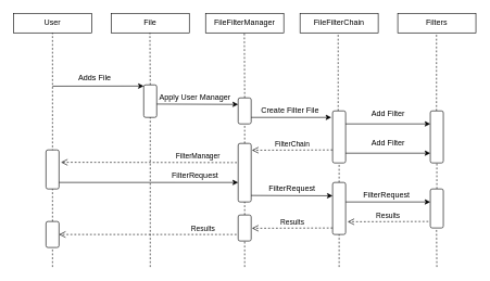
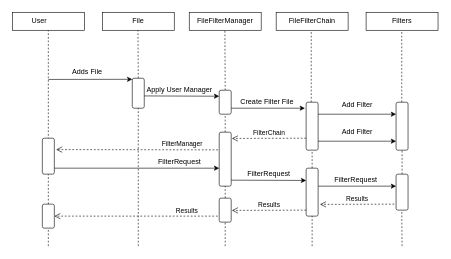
  <mxCell id="0" />
  <mxCell id="1" parent="0" />
  <mxCell id="2" value="" style="rounded=0;whiteSpace=wrap;html=1;" vertex="1" parent="1"><mxGeometry x="20" y="20" width="120" height="30" as="geometry" /></mxCell>
- <mxCell id="3" value="User" style="text;html=1;strokeColor=none;fillColor=none;align=center;verticalAlign=middle;whiteSpace=wrap;rounded=0;" vertex="1" parent="1"><mxGeometry x="60" y="25" width="40" height="20" as="geometry" /></mxCell>
+ <mxCell id="3" value="User" style="text;html=1;strokeColor=none;fillColor=none;align=center;verticalAlign=middle;whiteSpace=wrap;rounded=0;" vertex="1" parent="1"><mxGeometry x="45" y="25" width="40" height="20" as="geometry" /></mxCell>
  <mxCell id="4" value="" style="rounded=0;whiteSpace=wrap;html=1;" vertex="1" parent="1"><mxGeometry x="460" y="20" width="120" height="30" as="geometry" /></mxCell>
  <mxCell id="5" value="FileFilterChain" style="text;html=1;strokeColor=none;fillColor=none;align=center;verticalAlign=middle;whiteSpace=wrap;rounded=0;" vertex="1" parent="1"><mxGeometry x="500" y="25" width="40" height="20" as="geometry" /></mxCell>
  <mxCell id="6" value="" style="rounded=0;whiteSpace=wrap;html=1;" vertex="1" parent="1"><mxGeometry x="315" y="20" width="120" height="30" as="geometry" /></mxCell>
  <mxCell id="7" value="FileFilterManager" style="text;html=1;strokeColor=none;fillColor=none;align=center;verticalAlign=middle;whiteSpace=wrap;rounded=0;" vertex="1" parent="1"><mxGeometry x="355" y="25" width="40" height="20" as="geometry" /></mxCell>
  <mxCell id="8" value="" style="rounded=0;whiteSpace=wrap;html=1;" vertex="1" parent="1"><mxGeometry x="610" y="20" width="120" height="30" as="geometry" /></mxCell>
  <mxCell id="9" value="Filters" style="text;html=1;strokeColor=none;fillColor=none;align=center;verticalAlign=middle;whiteSpace=wrap;rounded=0;" vertex="1" parent="1"><mxGeometry x="650" y="25" width="40" height="20" as="geometry" /></mxCell>
  <mxCell id="10" value="" style="endArrow=none;dashed=1;html=1;entryX=0.5;entryY=1;entryDx=0;entryDy=0;exitX=0.5;exitY=0;exitDx=0;exitDy=0;" edge="1" parent="1" source="53" target="2"><mxGeometry width="50" height="50" relative="1" as="geometry"><mxPoint x="100" y="310" as="sourcePoint" /><mxPoint x="70" y="70" as="targetPoint" /></mxGeometry></mxCell>
  <mxCell id="11" value="" style="endArrow=classic;html=1;entryX=0;entryY=0.036;entryDx=0;entryDy=0;entryPerimeter=0;" edge="1" parent="1" target="19"><mxGeometry width="50" height="50" relative="1" as="geometry"><mxPoint x="80" y="132" as="sourcePoint" /><mxPoint x="200" y="130" as="targetPoint" /></mxGeometry></mxCell>
  <mxCell id="12" value="Adds File" style="text;html=1;strokeColor=none;fillColor=none;align=center;verticalAlign=middle;whiteSpace=wrap;rounded=0;" vertex="1" parent="1"><mxGeometry x="110" y="110" width="70" height="20" as="geometry" /></mxCell>
  <mxCell id="13" value="" style="rounded=0;whiteSpace=wrap;html=1;" vertex="1" parent="1"><mxGeometry x="170" y="20" width="120" height="30" as="geometry" /></mxCell>
  <mxCell id="14" value="File" style="text;html=1;strokeColor=none;fillColor=none;align=center;verticalAlign=middle;whiteSpace=wrap;rounded=0;" vertex="1" parent="1"><mxGeometry x="210" y="25" width="40" height="20" as="geometry" /></mxCell>
  <mxCell id="15" value="" style="endArrow=none;dashed=1;html=1;entryX=0.5;entryY=1;entryDx=0;entryDy=0;exitX=0.5;exitY=0;exitDx=0;exitDy=0;" edge="1" parent="1" source="19"><mxGeometry width="50" height="50" relative="1" as="geometry"><mxPoint x="230" y="120" as="sourcePoint" /><mxPoint x="229.5" y="50" as="targetPoint" /></mxGeometry></mxCell>
  <mxCell id="16" value="" style="endArrow=none;dashed=1;html=1;entryX=0.5;entryY=1;entryDx=0;entryDy=0;" edge="1" parent="1"><mxGeometry width="50" height="50" relative="1" as="geometry"><mxPoint x="375" y="150" as="sourcePoint" /><mxPoint x="374.5" y="50" as="targetPoint" /></mxGeometry></mxCell>
  <mxCell id="17" value="" style="endArrow=none;dashed=1;html=1;entryX=0.5;entryY=1;entryDx=0;entryDy=0;" edge="1" parent="1"><mxGeometry width="50" height="50" relative="1" as="geometry"><mxPoint x="518.5" y="170" as="sourcePoint" /><mxPoint x="518.5" y="50" as="targetPoint" /></mxGeometry></mxCell>
  <mxCell id="18" value="" style="endArrow=none;dashed=1;html=1;entryX=0.5;entryY=1;entryDx=0;entryDy=0;" edge="1" parent="1"><mxGeometry width="50" height="50" relative="1" as="geometry"><mxPoint x="669.5" y="170" as="sourcePoint" /><mxPoint x="669.5" y="50" as="targetPoint" /></mxGeometry></mxCell>
  <mxCell id="19" value="" style="rounded=1;whiteSpace=wrap;html=1;" vertex="1" parent="1"><mxGeometry x="220" y="130" width="20" height="50" as="geometry" /></mxCell>
  <mxCell id="20" value="" style="endArrow=classic;html=1;entryX=0;entryY=0.25;entryDx=0;entryDy=0;" edge="1" parent="1" target="22"><mxGeometry width="50" height="50" relative="1" as="geometry"><mxPoint x="240" y="159.5" as="sourcePoint" /><mxPoint x="360" y="160" as="targetPoint" /></mxGeometry></mxCell>
  <mxCell id="21" value="Apply User Manager" style="text;html=1;strokeColor=none;fillColor=none;align=center;verticalAlign=middle;whiteSpace=wrap;rounded=0;" vertex="1" parent="1"><mxGeometry x="239.5" y="140" width="118" height="20" as="geometry" /></mxCell>
  <mxCell id="22" value="" style="rounded=1;whiteSpace=wrap;html=1;" vertex="1" parent="1"><mxGeometry x="365" y="150" width="20" height="40" as="geometry" /></mxCell>
  <mxCell id="23" value="" style="endArrow=classic;html=1;" edge="1" parent="1"><mxGeometry width="50" height="50" relative="1" as="geometry"><mxPoint x="385" y="180" as="sourcePoint" /><mxPoint x="508" y="180" as="targetPoint" /></mxGeometry></mxCell>
  <mxCell id="24" value="" style="rounded=1;whiteSpace=wrap;html=1;" vertex="1" parent="1"><mxGeometry x="510" y="170" width="20" height="80" as="geometry" /></mxCell>
  <mxCell id="25" value="Create Filter File" style="text;html=1;strokeColor=none;fillColor=none;align=center;verticalAlign=middle;whiteSpace=wrap;rounded=0;" vertex="1" parent="1"><mxGeometry x="390" y="160" width="110" height="20" as="geometry" /></mxCell>
  <mxCell id="26" value="" style="endArrow=classic;html=1;entryX=0;entryY=0.25;entryDx=0;entryDy=0;" edge="1" parent="1" target="27"><mxGeometry width="50" height="50" relative="1" as="geometry"><mxPoint x="530" y="190" as="sourcePoint" /><mxPoint x="655" y="190" as="targetPoint" /></mxGeometry></mxCell>
  <mxCell id="27" value="" style="rounded=1;whiteSpace=wrap;html=1;" vertex="1" parent="1"><mxGeometry x="660" y="170" width="20" height="80" as="geometry" /></mxCell>
  <mxCell id="28" value="Add Filter" style="text;html=1;strokeColor=none;fillColor=none;align=center;verticalAlign=middle;whiteSpace=wrap;rounded=0;" vertex="1" parent="1"><mxGeometry x="567.5" y="165" width="55" height="20" as="geometry" /></mxCell>
  <mxCell id="29" value="" style="endArrow=classic;html=1;entryX=0;entryY=0.5;entryDx=0;entryDy=0;" edge="1" parent="1"><mxGeometry width="50" height="50" relative="1" as="geometry"><mxPoint x="530" y="235" as="sourcePoint" /><mxPoint x="660" y="235" as="targetPoint" /></mxGeometry></mxCell>
  <mxCell id="30" value="Add Filter" style="text;html=1;strokeColor=none;fillColor=none;align=center;verticalAlign=middle;whiteSpace=wrap;rounded=0;" vertex="1" parent="1"><mxGeometry x="567.5" y="210" width="55" height="20" as="geometry" /></mxCell>
  <mxCell id="31" value="" style="endArrow=none;dashed=1;html=1;entryX=0.5;entryY=1;entryDx=0;entryDy=0;exitX=0.5;exitY=0;exitDx=0;exitDy=0;" edge="1" parent="1" source="37"><mxGeometry width="50" height="50" relative="1" as="geometry"><mxPoint x="375" y="250" as="sourcePoint" /><mxPoint x="375" y="190" as="targetPoint" /></mxGeometry></mxCell>
  <mxCell id="32" value="FilterChain" style="html=1;verticalAlign=bottom;endArrow=open;dashed=1;endSize=8;entryX=1.057;entryY=0.116;entryDx=0;entryDy=0;entryPerimeter=0;" edge="1" parent="1" target="37"><mxGeometry relative="1" as="geometry"><mxPoint x="510" y="230" as="sourcePoint" /><mxPoint x="380" y="230" as="targetPoint" /></mxGeometry></mxCell>
  <mxCell id="33" value="FilterManager" style="html=1;verticalAlign=bottom;endArrow=open;dashed=1;endSize=8;" edge="1" parent="1"><mxGeometry x="-0.491" relative="1" as="geometry"><mxPoint x="375" y="249.5" as="sourcePoint" /><mxPoint x="93" y="249" as="targetPoint" /><mxPoint as="offset" /></mxGeometry></mxCell>
  <mxCell id="34" value="" style="endArrow=none;dashed=1;html=1;entryX=0.5;entryY=1;entryDx=0;entryDy=0;" edge="1" parent="1"><mxGeometry width="50" height="50" relative="1" as="geometry"><mxPoint x="230" y="410" as="sourcePoint" /><mxPoint x="230" y="180" as="targetPoint" /></mxGeometry></mxCell>
  <mxCell id="35" value="" style="rounded=1;whiteSpace=wrap;html=1;" vertex="1" parent="1"><mxGeometry x="70" y="230" width="20" height="60" as="geometry" /></mxCell>
  <mxCell id="36" value="" style="endArrow=classic;html=1;entryX=0;entryY=0.667;entryDx=0;entryDy=0;entryPerimeter=0;" edge="1" parent="1" target="37"><mxGeometry width="50" height="50" relative="1" as="geometry"><mxPoint x="90" y="280" as="sourcePoint" /><mxPoint x="360" y="280" as="targetPoint" /></mxGeometry></mxCell>
  <mxCell id="37" value="" style="rounded=1;whiteSpace=wrap;html=1;" vertex="1" parent="1"><mxGeometry x="365" y="220" width="20" height="90" as="geometry" /></mxCell>
  <mxCell id="38" value="FilterRequest" style="text;html=1;strokeColor=none;fillColor=none;align=center;verticalAlign=middle;whiteSpace=wrap;rounded=0;" vertex="1" parent="1"><mxGeometry x="258.5" y="260" width="80" height="20" as="geometry" /></mxCell>
  <mxCell id="39" value="" style="endArrow=classic;html=1;" edge="1" parent="1"><mxGeometry width="50" height="50" relative="1" as="geometry"><mxPoint x="385" y="300" as="sourcePoint" /><mxPoint x="510" y="300.5" as="targetPoint" /></mxGeometry></mxCell>
  <mxCell id="40" value="FilterRequest" style="text;html=1;strokeColor=none;fillColor=none;align=center;verticalAlign=middle;whiteSpace=wrap;rounded=0;" vertex="1" parent="1"><mxGeometry x="392.5" y="280" width="110" height="20" as="geometry" /></mxCell>
  <mxCell id="41" value="" style="endArrow=classic;html=1;entryX=0;entryY=0.333;entryDx=0;entryDy=0;entryPerimeter=0;" edge="1" parent="1" target="44"><mxGeometry width="50" height="50" relative="1" as="geometry"><mxPoint x="530" y="310" as="sourcePoint" /><mxPoint x="655" y="310.5" as="targetPoint" /></mxGeometry></mxCell>
  <mxCell id="42" value="FilterRequest" style="text;html=1;strokeColor=none;fillColor=none;align=center;verticalAlign=middle;whiteSpace=wrap;rounded=0;" vertex="1" parent="1"><mxGeometry x="537.5" y="290" width="110" height="20" as="geometry" /></mxCell>
  <mxCell id="43" value="" style="endArrow=none;dashed=1;html=1;entryX=0.5;entryY=1;entryDx=0;entryDy=0;exitX=0.5;exitY=0;exitDx=0;exitDy=0;" edge="1" parent="1" source="44"><mxGeometry width="50" height="50" relative="1" as="geometry"><mxPoint x="670" y="280" as="sourcePoint" /><mxPoint x="670" y="250" as="targetPoint" /></mxGeometry></mxCell>
  <mxCell id="44" value="" style="rounded=1;whiteSpace=wrap;html=1;" vertex="1" parent="1"><mxGeometry x="660" y="290" width="20" height="60" as="geometry" /></mxCell>
  <mxCell id="45" value="" style="endArrow=none;dashed=1;html=1;" edge="1" parent="1"><mxGeometry width="50" height="50" relative="1" as="geometry"><mxPoint x="375" y="330" as="sourcePoint" /><mxPoint x="375" y="310" as="targetPoint" /></mxGeometry></mxCell>
  <mxCell id="46" value="" style="endArrow=none;dashed=1;html=1;exitX=0.5;exitY=0;exitDx=0;exitDy=0;" edge="1" parent="1" source="49"><mxGeometry width="50" height="50" relative="1" as="geometry"><mxPoint x="520" y="270" as="sourcePoint" /><mxPoint x="520" y="250" as="targetPoint" /></mxGeometry></mxCell>
  <mxCell id="47" value="" style="endArrow=none;dashed=1;html=1;" edge="1" parent="1"><mxGeometry width="50" height="50" relative="1" as="geometry"><mxPoint x="670" y="410" as="sourcePoint" /><mxPoint x="669.5" y="350" as="targetPoint" /></mxGeometry></mxCell>
  <mxCell id="48" value="Results" style="html=1;verticalAlign=bottom;endArrow=open;dashed=1;endSize=8;entryX=1.057;entryY=0.116;entryDx=0;entryDy=0;entryPerimeter=0;" edge="1" parent="1"><mxGeometry relative="1" as="geometry"><mxPoint x="657" y="340" as="sourcePoint" /><mxPoint x="533.14" y="340.44" as="targetPoint" /></mxGeometry></mxCell>
  <mxCell id="49" value="" style="rounded=1;whiteSpace=wrap;html=1;" vertex="1" parent="1"><mxGeometry x="510" y="280" width="20" height="80" as="geometry" /></mxCell>
  <mxCell id="50" value="Results" style="html=1;verticalAlign=bottom;endArrow=open;dashed=1;endSize=8;entryX=1.057;entryY=0.116;entryDx=0;entryDy=0;entryPerimeter=0;" edge="1" parent="1"><mxGeometry relative="1" as="geometry"><mxPoint x="510" y="350" as="sourcePoint" /><mxPoint x="386.14" y="350.44" as="targetPoint" /></mxGeometry></mxCell>
  <mxCell id="51" value="" style="rounded=1;whiteSpace=wrap;html=1;" vertex="1" parent="1"><mxGeometry x="365" y="330" width="20" height="40" as="geometry" /></mxCell>
  <mxCell id="52" value="Results" style="html=1;verticalAlign=bottom;endArrow=open;dashed=1;endSize=8;entryX=1;entryY=0.5;entryDx=0;entryDy=0;" edge="1" parent="1" target="53"><mxGeometry x="-0.615" relative="1" as="geometry"><mxPoint x="362.5" y="360" as="sourcePoint" /><mxPoint x="238.64" y="360.44" as="targetPoint" /><mxPoint as="offset" /></mxGeometry></mxCell>
  <mxCell id="53" value="" style="rounded=1;whiteSpace=wrap;html=1;" vertex="1" parent="1"><mxGeometry x="70" y="340" width="20" height="40" as="geometry" /></mxCell>
  <mxCell id="54" value="" style="endArrow=none;dashed=1;html=1;" edge="1" parent="1"><mxGeometry width="50" height="50" relative="1" as="geometry"><mxPoint x="80" y="410" as="sourcePoint" /><mxPoint x="80" y="380" as="targetPoint" /></mxGeometry></mxCell>
  <mxCell id="55" value="" style="endArrow=none;dashed=1;html=1;" edge="1" parent="1"><mxGeometry width="50" height="50" relative="1" as="geometry"><mxPoint x="375" y="410" as="sourcePoint" /><mxPoint x="375" y="370" as="targetPoint" /></mxGeometry></mxCell>
  <mxCell id="56" value="" style="endArrow=none;dashed=1;html=1;" edge="1" parent="1"><mxGeometry width="50" height="50" relative="1" as="geometry"><mxPoint x="520" y="410" as="sourcePoint" /><mxPoint x="520" y="360" as="targetPoint" /></mxGeometry></mxCell>
